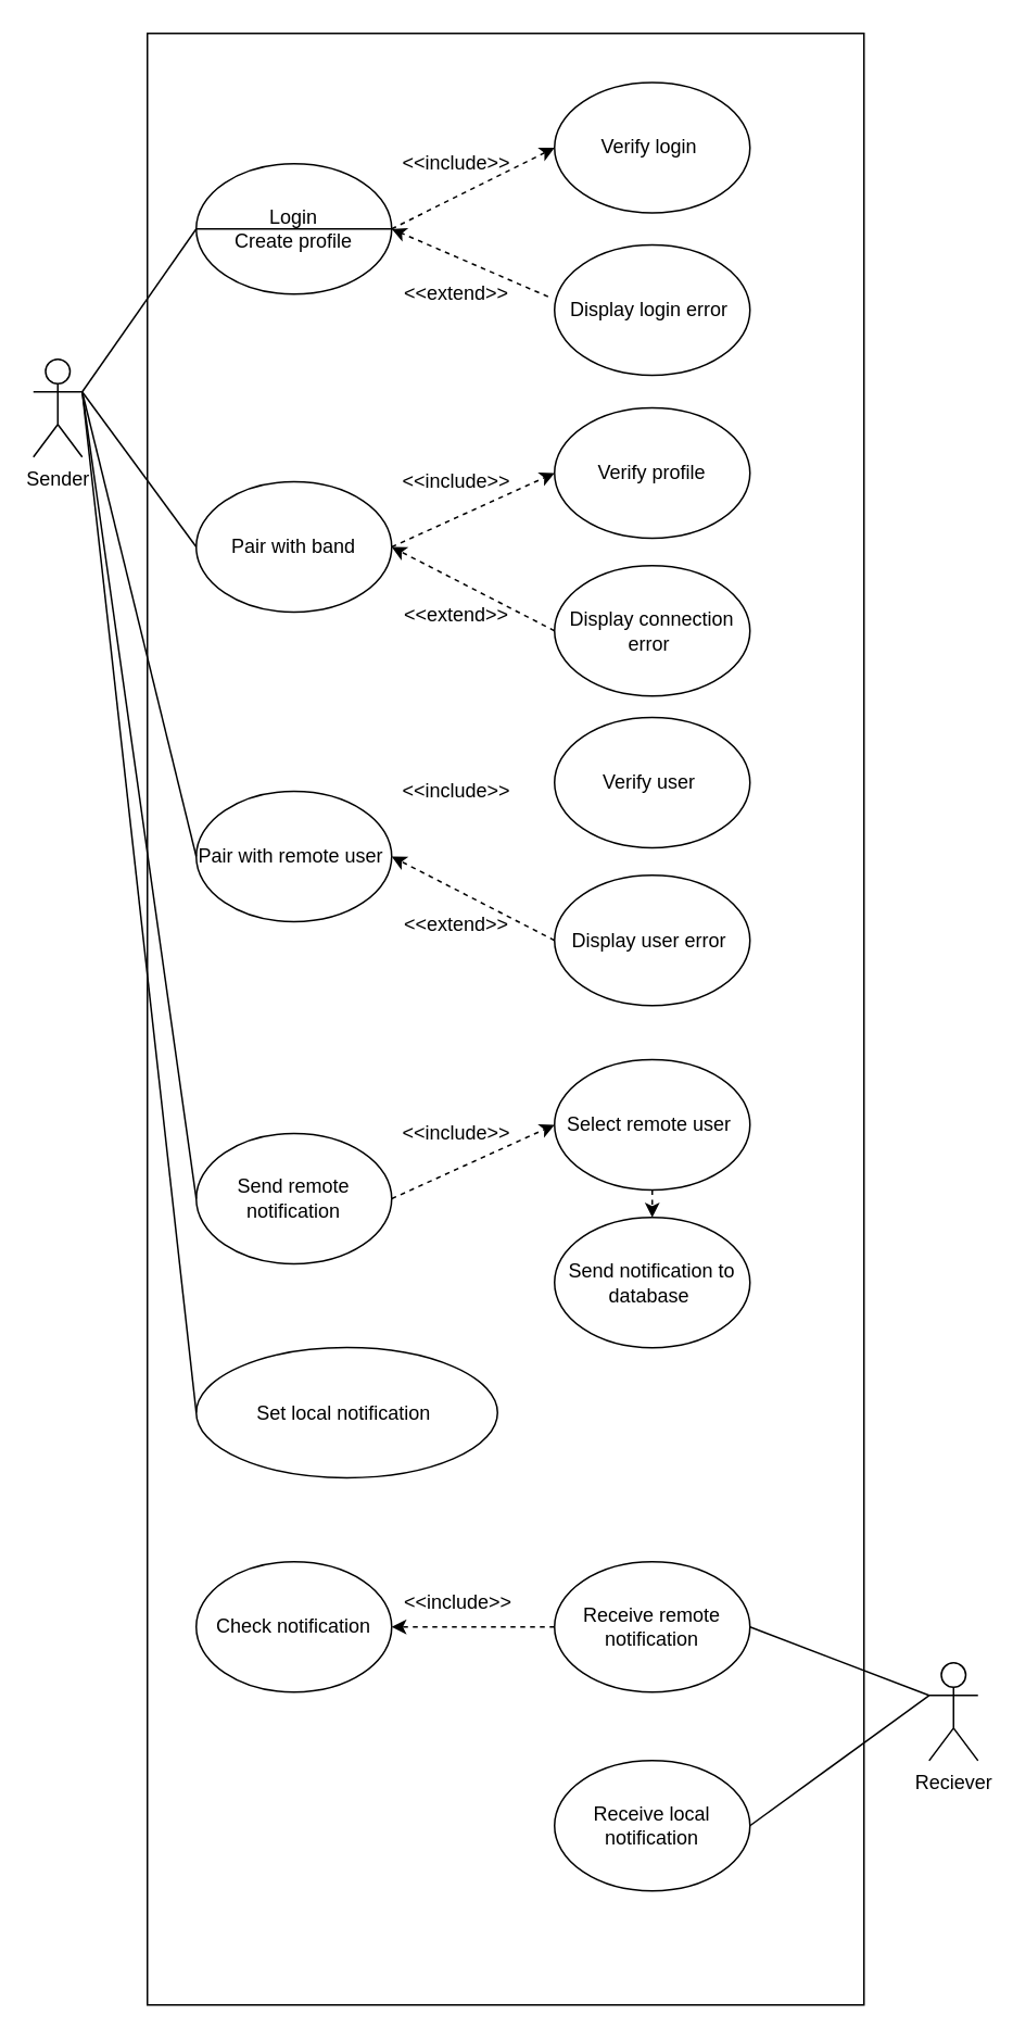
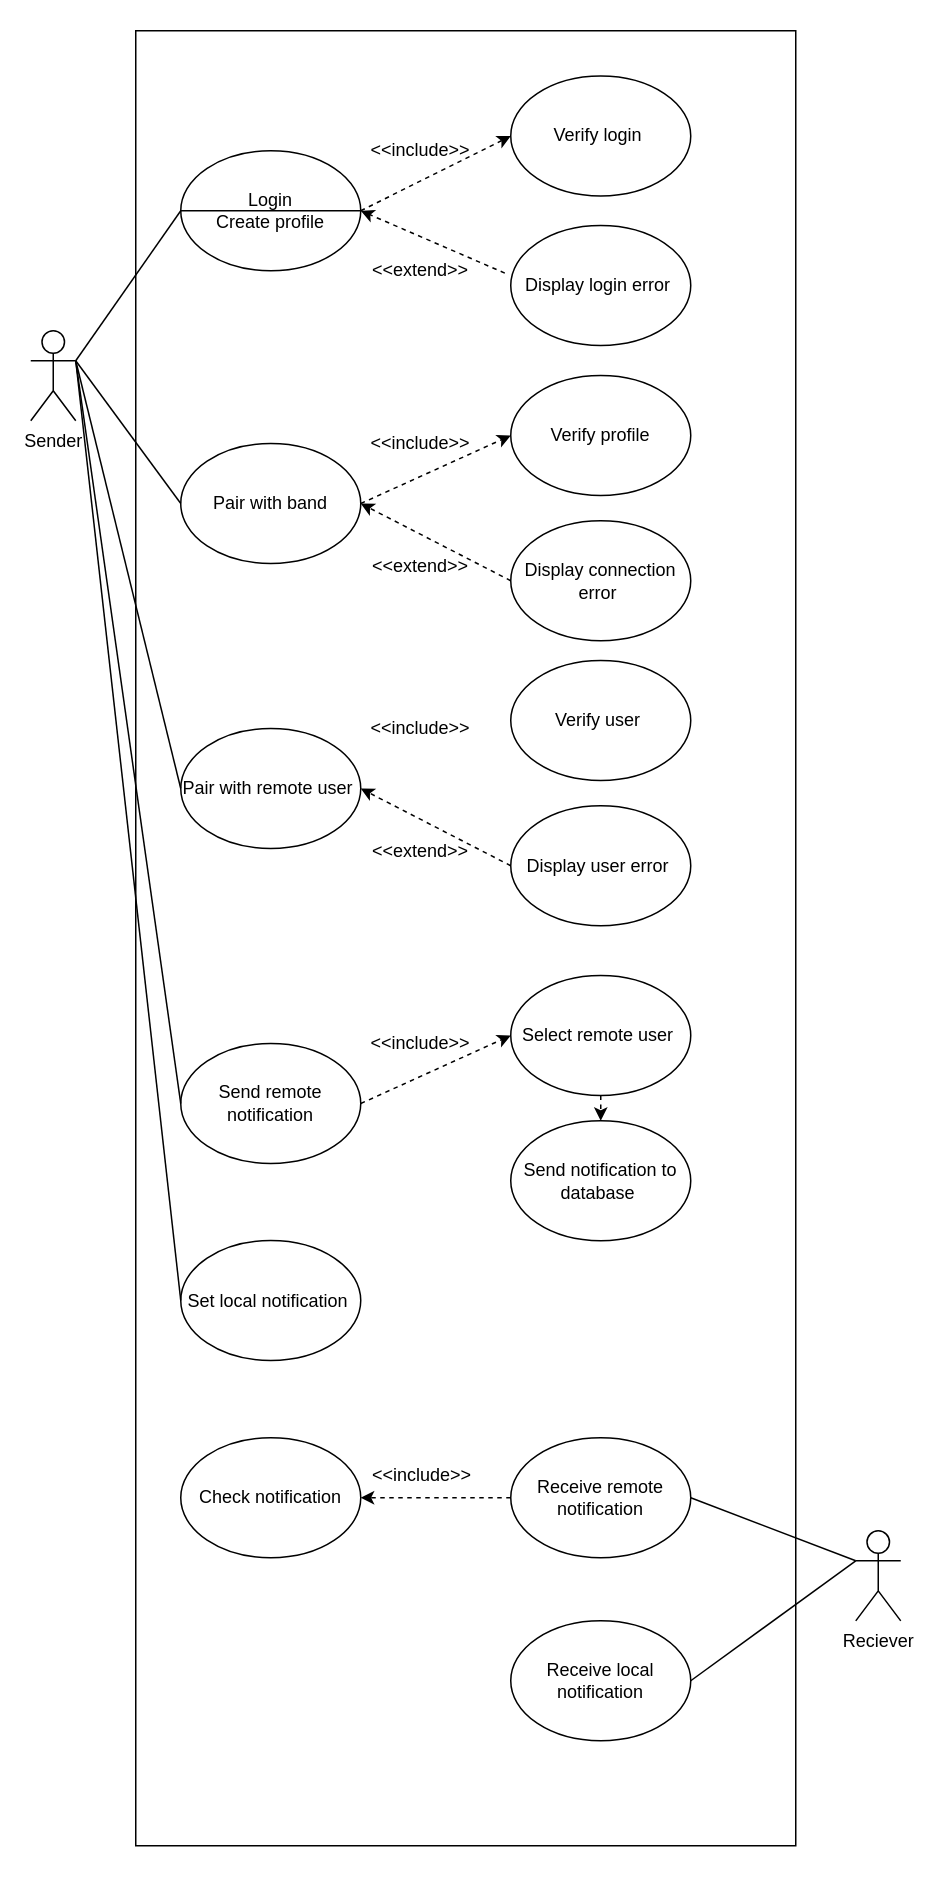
  <mxCell id="0" />
  <mxCell id="1" parent="0" />
  <mxCell id="2" value="Reciever&lt;br&gt;" style="shape=umlActor;verticalLabelPosition=bottom;labelBackgroundColor=#ffffff;verticalAlign=top;html=1;outlineConnect=0;" vertex="1" parent="1"><mxGeometry x="570" y="1020.059" width="30" height="60" as="geometry" /></mxCell>
  <mxCell id="3" value="" style="rounded=0;whiteSpace=wrap;html=1;" vertex="1" parent="1"><mxGeometry x="90" y="20" width="440" height="1210" as="geometry" /></mxCell>
  <mxCell id="4" value="Sender&lt;br&gt;" style="shape=umlActor;verticalLabelPosition=bottom;labelBackgroundColor=#ffffff;verticalAlign=top;html=1;outlineConnect=0;" vertex="1" parent="1"><mxGeometry x="20" y="220" width="30" height="60" as="geometry" /></mxCell>
  <mxCell id="5" value="Login&lt;br&gt;Create profile&lt;br&gt;" style="ellipse;whiteSpace=wrap;html=1;" vertex="1" parent="1"><mxGeometry x="120" y="100" width="120" height="80" as="geometry" /></mxCell>
- <mxCell id="6" value="Set local notification&amp;nbsp;" style="ellipse;whiteSpace=wrap;html=1;" vertex="1" parent="1"><mxGeometry x="120" y="826.5" width="185" height="80" as="geometry" /></mxCell>
+ <mxCell id="6" value="Set local notification&amp;nbsp;" style="ellipse;whiteSpace=wrap;html=1;" vertex="1" parent="1"><mxGeometry x="120" y="826.5" width="120" height="80" as="geometry" /></mxCell>
  <mxCell id="7" value="Pair with band" style="ellipse;whiteSpace=wrap;html=1;" vertex="1" parent="1"><mxGeometry x="120" y="295.2" width="120" height="80" as="geometry" /></mxCell>
  <mxCell id="8" value="Display login error&amp;nbsp;" style="ellipse;whiteSpace=wrap;html=1;" vertex="1" parent="1"><mxGeometry x="340" y="149.8" width="120" height="80" as="geometry" /></mxCell>
  <mxCell id="9" value="Verify login&amp;nbsp;" style="ellipse;whiteSpace=wrap;html=1;" vertex="1" parent="1"><mxGeometry x="340" y="50.2" width="120" height="80" as="geometry" /></mxCell>
  <mxCell id="10" value="" style="endArrow=classic;html=1;dashed=1;entryX=0;entryY=0.5;entryDx=0;entryDy=0;exitX=1;exitY=0.5;exitDx=0;exitDy=0;" edge="1" parent="1" source="5" target="9"><mxGeometry width="50" height="50" relative="1" as="geometry"><mxPoint x="10" y="760" as="sourcePoint" /><mxPoint x="60" y="710" as="targetPoint" /></mxGeometry></mxCell>
  <mxCell id="11" value="" style="endArrow=classic;html=1;dashed=1;exitX=-0.033;exitY=0.397;exitDx=0;exitDy=0;exitPerimeter=0;" edge="1" parent="1" source="8"><mxGeometry width="50" height="50" relative="1" as="geometry"><mxPoint x="10" y="760" as="sourcePoint" /><mxPoint x="240" y="140" as="targetPoint" /></mxGeometry></mxCell>
  <mxCell id="12" value="&amp;lt;&amp;lt;include&amp;gt;&amp;gt;" style="text;html=1;strokeColor=none;fillColor=none;align=center;verticalAlign=middle;whiteSpace=wrap;rounded=0;" vertex="1" parent="1"><mxGeometry x="260" y="90" width="40" height="20" as="geometry" /></mxCell>
  <mxCell id="13" value="&amp;lt;&amp;lt;extend&amp;gt;&amp;gt;" style="text;html=1;strokeColor=none;fillColor=none;align=center;verticalAlign=middle;whiteSpace=wrap;rounded=0;" vertex="1" parent="1"><mxGeometry x="260" y="170" width="40" height="20" as="geometry" /></mxCell>
  <mxCell id="14" value="" style="endArrow=none;html=1;entryX=1;entryY=0.5;entryDx=0;entryDy=0;exitX=0;exitY=0.5;exitDx=0;exitDy=0;" edge="1" parent="1" source="5" target="5"><mxGeometry width="50" height="50" relative="1" as="geometry"><mxPoint x="10" y="760" as="sourcePoint" /><mxPoint x="60" y="710" as="targetPoint" /></mxGeometry></mxCell>
  <mxCell id="15" value="Verify profile" style="ellipse;whiteSpace=wrap;html=1;" vertex="1" parent="1"><mxGeometry x="340" y="249.833" width="120" height="80" as="geometry" /></mxCell>
  <mxCell id="16" value="Display connection error&amp;nbsp;" style="ellipse;whiteSpace=wrap;html=1;" vertex="1" parent="1"><mxGeometry x="340" y="346.667" width="120" height="80" as="geometry" /></mxCell>
  <mxCell id="17" value="" style="endArrow=classic;html=1;dashed=1;entryX=0;entryY=0.5;entryDx=0;entryDy=0;exitX=1;exitY=0.5;exitDx=0;exitDy=0;" edge="1" parent="1" source="7" target="15"><mxGeometry width="50" height="50" relative="1" as="geometry"><mxPoint x="20" y="530" as="sourcePoint" /><mxPoint x="60" y="770" as="targetPoint" /></mxGeometry></mxCell>
  <mxCell id="18" value="" style="endArrow=classic;html=1;dashed=1;entryX=1;entryY=0.5;entryDx=0;entryDy=0;exitX=0;exitY=0.5;exitDx=0;exitDy=0;" edge="1" parent="1" source="16" target="7"><mxGeometry width="50" height="50" relative="1" as="geometry"><mxPoint x="10" y="820" as="sourcePoint" /><mxPoint x="60" y="770" as="targetPoint" /></mxGeometry></mxCell>
  <mxCell id="19" value="&amp;lt;&amp;lt;include&amp;gt;&amp;gt;" style="text;html=1;strokeColor=none;fillColor=none;align=center;verticalAlign=middle;whiteSpace=wrap;rounded=0;" vertex="1" parent="1"><mxGeometry x="260" y="285" width="40" height="20" as="geometry" /></mxCell>
  <mxCell id="20" value="&amp;lt;&amp;lt;extend&amp;gt;&amp;gt;" style="text;html=1;strokeColor=none;fillColor=none;align=center;verticalAlign=middle;whiteSpace=wrap;rounded=0;" vertex="1" parent="1"><mxGeometry x="260" y="366.5" width="40" height="20" as="geometry" /></mxCell>
  <mxCell id="21" value="Pair with remote user&amp;nbsp;" style="ellipse;whiteSpace=wrap;html=1;" vertex="1" parent="1"><mxGeometry x="120" y="485.2" width="120" height="80" as="geometry" /></mxCell>
  <mxCell id="22" value="Verify user&amp;nbsp;" style="ellipse;whiteSpace=wrap;html=1;" vertex="1" parent="1"><mxGeometry x="340" y="439.833" width="120" height="80" as="geometry" /></mxCell>
  <mxCell id="23" value="Display user error&amp;nbsp;" style="ellipse;whiteSpace=wrap;html=1;" vertex="1" parent="1"><mxGeometry x="340" y="536.667" width="120" height="80" as="geometry" /></mxCell>
  <mxCell id="24" value="" style="endArrow=classic;html=1;dashed=1;entryX=1;entryY=0.5;entryDx=0;entryDy=0;exitX=0;exitY=0.5;exitDx=0;exitDy=0;" edge="1" parent="1" source="23" target="21"><mxGeometry width="50" height="50" relative="1" as="geometry"><mxPoint x="10" y="1010" as="sourcePoint" /><mxPoint x="60" y="960" as="targetPoint" /></mxGeometry></mxCell>
  <mxCell id="25" value="&amp;lt;&amp;lt;include&amp;gt;&amp;gt;" style="text;html=1;strokeColor=none;fillColor=none;align=center;verticalAlign=middle;whiteSpace=wrap;rounded=0;" vertex="1" parent="1"><mxGeometry x="260" y="475" width="40" height="20" as="geometry" /></mxCell>
  <mxCell id="26" value="&amp;lt;&amp;lt;extend&amp;gt;&amp;gt;" style="text;html=1;strokeColor=none;fillColor=none;align=center;verticalAlign=middle;whiteSpace=wrap;rounded=0;" vertex="1" parent="1"><mxGeometry x="260" y="556.5" width="40" height="20" as="geometry" /></mxCell>
  <mxCell id="27" value="Send remote notification" style="ellipse;whiteSpace=wrap;html=1;" vertex="1" parent="1"><mxGeometry x="120" y="695.2" width="120" height="80" as="geometry" /></mxCell>
  <mxCell id="28" value="Select remote user&amp;nbsp;" style="ellipse;whiteSpace=wrap;html=1;" vertex="1" parent="1"><mxGeometry x="340" y="649.833" width="120" height="80" as="geometry" /></mxCell>
  <mxCell id="29" value="Send notification to database&amp;nbsp;" style="ellipse;whiteSpace=wrap;html=1;" vertex="1" parent="1"><mxGeometry x="340" y="746.667" width="120" height="80" as="geometry" /></mxCell>
  <mxCell id="30" value="" style="endArrow=classic;html=1;dashed=1;entryX=0;entryY=0.5;entryDx=0;entryDy=0;exitX=1;exitY=0.5;exitDx=0;exitDy=0;" edge="1" parent="1" source="27" target="28"><mxGeometry width="50" height="50" relative="1" as="geometry"><mxPoint x="20" y="930" as="sourcePoint" /><mxPoint x="60" y="1170" as="targetPoint" /></mxGeometry></mxCell>
  <mxCell id="31" value="" style="endArrow=classic;html=1;dashed=1;entryX=0.5;entryY=0;entryDx=0;entryDy=0;exitX=0.5;exitY=1;exitDx=0;exitDy=0;" edge="1" parent="1" source="28" target="29"><mxGeometry width="50" height="50" relative="1" as="geometry"><mxPoint x="10" y="1220" as="sourcePoint" /><mxPoint x="60" y="1170" as="targetPoint" /></mxGeometry></mxCell>
  <mxCell id="32" value="&amp;lt;&amp;lt;include&amp;gt;&amp;gt;" style="text;html=1;strokeColor=none;fillColor=none;align=center;verticalAlign=middle;whiteSpace=wrap;rounded=0;" vertex="1" parent="1"><mxGeometry x="260" y="685" width="40" height="20" as="geometry" /></mxCell>
  <mxCell id="33" value="Check notification" style="ellipse;whiteSpace=wrap;html=1;" vertex="1" parent="1"><mxGeometry x="120" y="958" width="120" height="80" as="geometry" /></mxCell>
  <mxCell id="34" value="Receive local notification" style="ellipse;whiteSpace=wrap;html=1;" vertex="1" parent="1"><mxGeometry x="340" y="1080" width="120" height="80" as="geometry" /></mxCell>
  <mxCell id="35" value="Receive remote notification" style="ellipse;whiteSpace=wrap;html=1;" vertex="1" parent="1"><mxGeometry x="340" y="958" width="120" height="80" as="geometry" /></mxCell>
  <mxCell id="36" value="" style="endArrow=classic;html=1;dashed=1;entryX=1;entryY=0.5;entryDx=0;entryDy=0;exitX=0;exitY=0.5;exitDx=0;exitDy=0;" edge="1" parent="1" source="35" target="33"><mxGeometry width="50" height="50" relative="1" as="geometry"><mxPoint x="240.147" y="1023.353" as="sourcePoint" /><mxPoint x="340.147" y="977.471" as="targetPoint" /></mxGeometry></mxCell>
  <mxCell id="37" value="&amp;lt;&amp;lt;include&amp;gt;&amp;gt;" style="text;html=1;strokeColor=none;fillColor=none;align=center;verticalAlign=middle;whiteSpace=wrap;rounded=0;" vertex="1" parent="1"><mxGeometry x="260.5" y="973" width="40" height="20" as="geometry" /></mxCell>
  <mxCell id="38" value="" style="endArrow=none;html=1;entryX=0;entryY=0.5;entryDx=0;entryDy=0;" edge="1" parent="1" target="6"><mxGeometry width="50" height="50" relative="1" as="geometry"><mxPoint x="50" y="240" as="sourcePoint" /><mxPoint x="45" y="506.618" as="targetPoint" /></mxGeometry></mxCell>
  <mxCell id="39" value="" style="endArrow=none;html=1;exitX=1;exitY=0.333;exitDx=0;exitDy=0;exitPerimeter=0;" edge="1" parent="1" source="4"><mxGeometry width="50" height="50" relative="1" as="geometry"><mxPoint x="10" y="396.618" as="sourcePoint" /><mxPoint x="120" y="140" as="targetPoint" /></mxGeometry></mxCell>
  <mxCell id="40" value="" style="endArrow=none;html=1;entryX=0;entryY=0.5;entryDx=0;entryDy=0;" edge="1" parent="1" target="7"><mxGeometry width="50" height="50" relative="1" as="geometry"><mxPoint x="50" y="240" as="sourcePoint" /><mxPoint x="55" y="516.618" as="targetPoint" /></mxGeometry></mxCell>
  <mxCell id="41" value="" style="endArrow=none;html=1;entryX=0;entryY=0.5;entryDx=0;entryDy=0;" edge="1" parent="1" target="27"><mxGeometry width="50" height="50" relative="1" as="geometry"><mxPoint x="50" y="240" as="sourcePoint" /><mxPoint x="55" y="516.618" as="targetPoint" /></mxGeometry></mxCell>
  <mxCell id="42" value="" style="endArrow=none;html=1;entryX=0;entryY=0.5;entryDx=0;entryDy=0;" edge="1" parent="1" target="21"><mxGeometry width="50" height="50" relative="1" as="geometry"><mxPoint x="50" y="240" as="sourcePoint" /><mxPoint x="65" y="526.618" as="targetPoint" /></mxGeometry></mxCell>
  <mxCell id="43" value="" style="endArrow=none;html=1;entryX=0;entryY=0.333;entryDx=0;entryDy=0;entryPerimeter=0;exitX=1;exitY=0.5;exitDx=0;exitDy=0;" edge="1" parent="1" source="34" target="2"><mxGeometry width="50" height="50" relative="1" as="geometry"><mxPoint x="25" y="586.618" as="sourcePoint" /><mxPoint x="75" y="536.618" as="targetPoint" /></mxGeometry></mxCell>
  <mxCell id="44" value="" style="endArrow=none;html=1;entryX=0;entryY=0.333;entryDx=0;entryDy=0;entryPerimeter=0;exitX=1;exitY=0.5;exitDx=0;exitDy=0;" edge="1" parent="1" source="35" target="2"><mxGeometry width="50" height="50" relative="1" as="geometry"><mxPoint x="35" y="596.618" as="sourcePoint" /><mxPoint x="85" y="546.618" as="targetPoint" /></mxGeometry></mxCell>
